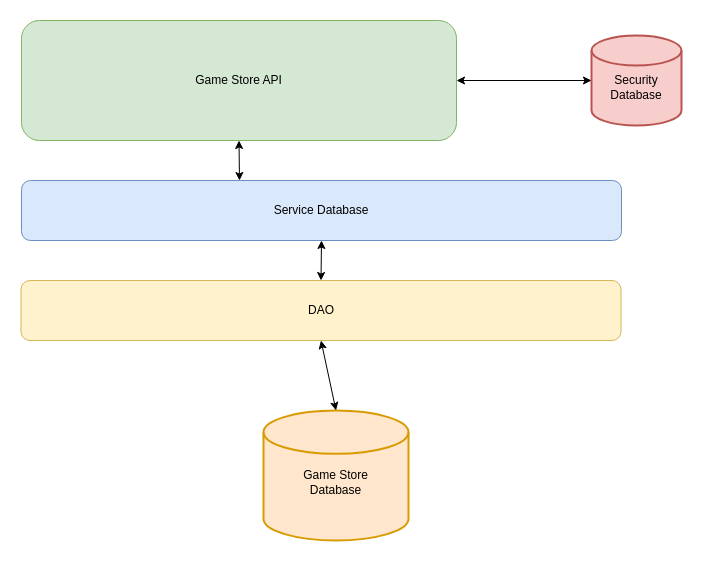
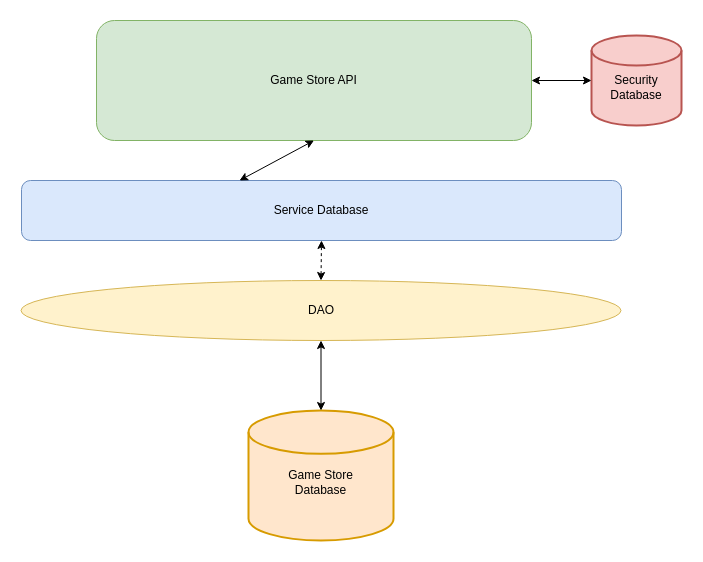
  <mxCell id="0" />
  <mxCell id="1" parent="0" />
- <mxCell id="2" value="&lt;br&gt;Game Store&lt;br&gt;Database" style="strokeWidth=2;html=1;shape=mxgraph.flowchart.database;whiteSpace=wrap;fillColor=#ffe6cc;strokeColor=#d79b00;" vertex="1" parent="1"><mxGeometry x="263" y="410" width="145" height="130" as="geometry" /></mxCell>
- <mxCell id="3" value="DAO" style="rounded=1;whiteSpace=wrap;html=1;fillColor=#fff2cc;strokeColor=#d6b656;" vertex="1" parent="1"><mxGeometry x="20.5" y="280" width="600" height="60" as="geometry" /></mxCell>
+ <mxCell id="2" value="&lt;br&gt;Game Store&lt;br&gt;Database" style="strokeWidth=2;html=1;shape=mxgraph.flowchart.database;whiteSpace=wrap;fillColor=#ffe6cc;strokeColor=#d79b00;" vertex="1" parent="1"><mxGeometry x="248" y="410" width="145" height="130" as="geometry" /></mxCell>
+ <mxCell id="3" value="DAO" style="ellipse;whiteSpace=wrap;html=1;fillColor=#fff2cc;strokeColor=#d6b656;" vertex="1" parent="1"><mxGeometry x="20.5" y="280" width="600" height="60" as="geometry" /></mxCell>
  <mxCell id="4" value="Service Database" style="rounded=1;whiteSpace=wrap;html=1;fillColor=#dae8fc;strokeColor=#6c8ebf;" vertex="1" parent="1"><mxGeometry x="21" y="180" width="600" height="60" as="geometry" /></mxCell>
  <mxCell id="5" value="&lt;br&gt;Security Database" style="strokeWidth=2;html=1;shape=mxgraph.flowchart.database;whiteSpace=wrap;fillColor=#f8cecc;strokeColor=#b85450;" vertex="1" parent="1"><mxGeometry x="591" y="35" width="90" height="90" as="geometry" /></mxCell>
- <mxCell id="6" value="Game Store API" style="rounded=1;whiteSpace=wrap;html=1;fillColor=#d5e8d4;strokeColor=#82b366;" vertex="1" parent="1"><mxGeometry x="21" y="20" width="435" height="120" as="geometry" /></mxCell>
+ <mxCell id="6" value="Game Store API" style="rounded=1;whiteSpace=wrap;html=1;fillColor=#d5e8d4;strokeColor=#82b366;" vertex="1" parent="1"><mxGeometry x="96" y="20" width="435" height="120" as="geometry" /></mxCell>
  <mxCell id="7" value="" style="endArrow=classic;startArrow=classic;html=1;entryX=0.5;entryY=1;entryDx=0;entryDy=0;exitX=0.5;exitY=0;exitDx=0;exitDy=0;exitPerimeter=0;" edge="1" parent="1" source="2" target="3"><mxGeometry width="50" height="50" relative="1" as="geometry"><mxPoint x="16" y="610" as="sourcePoint" /><mxPoint x="66" y="560" as="targetPoint" /></mxGeometry></mxCell>
- <mxCell id="8" value="" style="endArrow=classic;startArrow=classic;html=1;entryX=0.5;entryY=1;entryDx=0;entryDy=0;exitX=0.5;exitY=0;exitDx=0;exitDy=0;" edge="1" parent="1" source="3" target="4"><mxGeometry width="50" height="50" relative="1" as="geometry"><mxPoint x="16" y="610" as="sourcePoint" /><mxPoint x="66" y="560" as="targetPoint" /></mxGeometry></mxCell>
+ <mxCell id="8" value="" style="endArrow=classic;startArrow=classic;html=1;entryX=0.5;entryY=1;entryDx=0;entryDy=0;exitX=0.5;exitY=0;exitDx=0;exitDy=0;dashed=1;" edge="1" parent="1" source="3" target="4"><mxGeometry width="50" height="50" relative="1" as="geometry"><mxPoint x="16" y="610" as="sourcePoint" /><mxPoint x="66" y="560" as="targetPoint" /></mxGeometry></mxCell>
  <mxCell id="9" value="" style="endArrow=classic;startArrow=classic;html=1;entryX=0.5;entryY=1;entryDx=0;entryDy=0;" edge="1" parent="1" target="6"><mxGeometry width="50" height="50" relative="1" as="geometry"><mxPoint x="239" y="180" as="sourcePoint" /><mxPoint x="66" y="560" as="targetPoint" /></mxGeometry></mxCell>
  <mxCell id="10" value="" style="endArrow=classic;startArrow=classic;html=1;entryX=0;entryY=0.5;entryDx=0;entryDy=0;entryPerimeter=0;exitX=1;exitY=0.5;exitDx=0;exitDy=0;" edge="1" parent="1" source="6" target="5"><mxGeometry width="50" height="50" relative="1" as="geometry"><mxPoint x="16" y="610" as="sourcePoint" /><mxPoint x="66" y="560" as="targetPoint" /></mxGeometry></mxCell>
